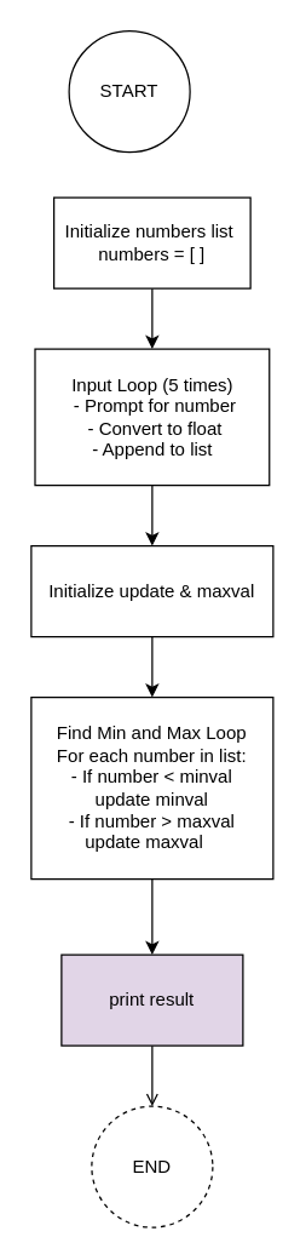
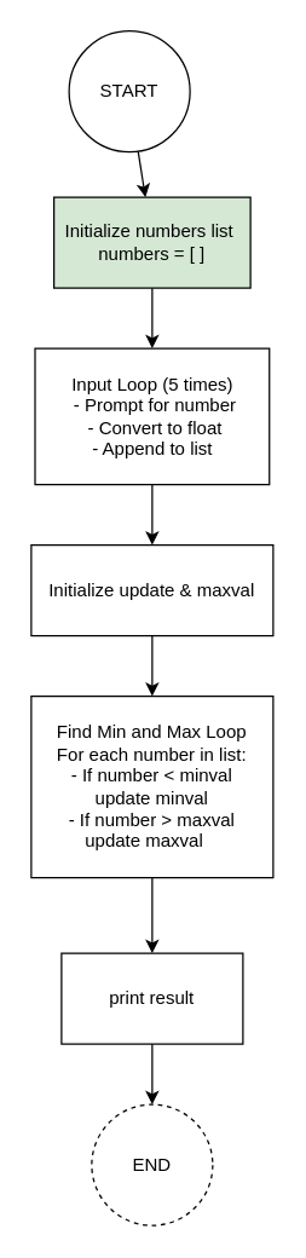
  <mxCell id="0" />
  <mxCell id="1" parent="0" />
+ <mxCell id="2" value="" style="edgeStyle=none;html=1;" edge="1" parent="1" source="3" target="5"><mxGeometry relative="1" as="geometry" /></mxCell>
  <mxCell id="3" value="START" style="ellipse;whiteSpace=wrap;html=1;aspect=fixed;" vertex="1" parent="1"><mxGeometry x="45" y="20" width="80" height="80" as="geometry" /></mxCell>
  <mxCell id="4" value="" style="edgeStyle=none;html=1;" edge="1" parent="1" source="5" target="7"><mxGeometry relative="1" as="geometry" /></mxCell>
- <mxCell id="5" value="Initialize numbers list&amp;nbsp;&lt;br&gt;numbers = [ ]" style="rounded=0;whiteSpace=wrap;html=1;" vertex="1" parent="1"><mxGeometry x="35" y="130" width="130" height="60" as="geometry" /></mxCell>
+ <mxCell id="5" value="Initialize numbers list&amp;nbsp;&lt;br&gt;numbers = [ ]" style="rounded=0;whiteSpace=wrap;html=1;fillColor=#d5e8d4;" vertex="1" parent="1"><mxGeometry x="35" y="130" width="130" height="60" as="geometry" /></mxCell>
  <mxCell id="6" value="" style="edgeStyle=none;html=1;" edge="1" parent="1" source="7" target="9"><mxGeometry relative="1" as="geometry" /></mxCell>
  <mxCell id="7" value="&lt;div&gt;Input Loop (5 times)&lt;/div&gt;&lt;div&gt;&amp;nbsp;- Prompt for number&lt;/div&gt;&lt;div&gt;&amp;nbsp;- Convert to float&lt;/div&gt;&lt;div&gt;&amp;nbsp;- Append to list&amp;nbsp;&lt;/div&gt;" style="rounded=0;whiteSpace=wrap;html=1;" vertex="1" parent="1"><mxGeometry x="22.5" y="230" width="155" height="90" as="geometry" /></mxCell>
  <mxCell id="8" value="" style="edgeStyle=none;html=1;" edge="1" parent="1" source="9" target="11"><mxGeometry relative="1" as="geometry" /></mxCell>
  <mxCell id="9" value="&amp;nbsp;Initialize update &amp;amp; maxval&amp;nbsp;" style="rounded=0;whiteSpace=wrap;html=1;" vertex="1" parent="1"><mxGeometry x="20" y="360" width="160" height="60" as="geometry" /></mxCell>
  <mxCell id="10" value="" style="edgeStyle=none;html=1;" edge="1" parent="1" source="11" target="13"><mxGeometry relative="1" as="geometry" /></mxCell>
  <mxCell id="11" value="&lt;div&gt;Find Min and Max Loop&lt;/div&gt;&lt;div&gt;For each number in list:&lt;/div&gt;&lt;div&gt;- If number &amp;lt; minval&lt;/div&gt;&lt;div&gt;update minval&lt;/div&gt;&lt;div&gt;- If number &amp;gt; maxval&lt;/div&gt;&lt;div&gt;update maxval&amp;nbsp; &amp;nbsp;&lt;/div&gt;" style="rounded=0;whiteSpace=wrap;html=1;" vertex="1" parent="1"><mxGeometry x="20" y="460" width="160" height="120" as="geometry" /></mxCell>
- <mxCell id="12" value="" style="edgeStyle=none;html=1;endArrow=open;" edge="1" parent="1" source="13" target="14"><mxGeometry relative="1" as="geometry" /></mxCell>
- <mxCell id="13" value="print result" style="rounded=0;whiteSpace=wrap;html=1;fillColor=#e1d5e7;" vertex="1" parent="1"><mxGeometry x="40" y="630" width="120" height="60" as="geometry" /></mxCell>
+ <mxCell id="12" value="" style="edgeStyle=none;html=1;" edge="1" parent="1" source="13" target="14"><mxGeometry relative="1" as="geometry" /></mxCell>
+ <mxCell id="13" value="print result" style="rounded=0;whiteSpace=wrap;html=1;" vertex="1" parent="1"><mxGeometry x="40" y="630" width="120" height="60" as="geometry" /></mxCell>
  <mxCell id="14" value="END" style="ellipse;whiteSpace=wrap;html=1;aspect=fixed;dashed=1;" vertex="1" parent="1"><mxGeometry x="60" y="730" width="80" height="80" as="geometry" /></mxCell>
